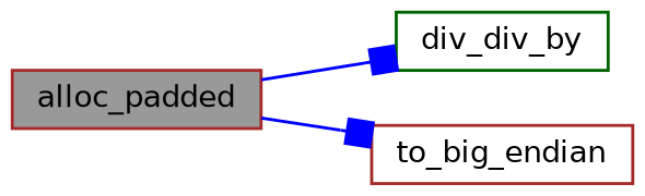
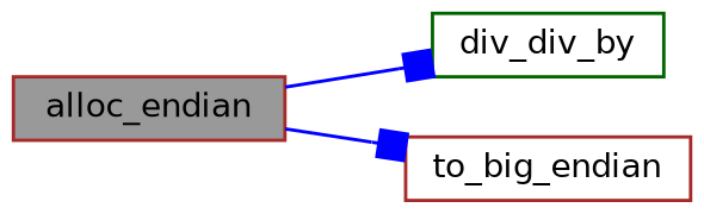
  digraph {
    rankdir=LR
    node [color=brown fillcolor=white fontname=Helvetica fontsize=10 shape=box style=filled]
    edge [arrowhead=box color=blue fontname=Helvetica fontsize=10 labelfontname=Helvetica labelfontsize=10 style=solid]
-   n1 [fillcolor=grey60 fontcolor=black height=0.2 label=alloc_padded width=0.4]
+   n1 [fillcolor=grey60 fontcolor=black height=0.2 label=alloc_endian width=0.4]
    n2 [color=darkgreen height=0.2 label=div_div_by width=0.4]
    n3 [height=0.2 label=to_big_endian width=0.4]
    n1 -> n2
    n1 -> n3
  }
